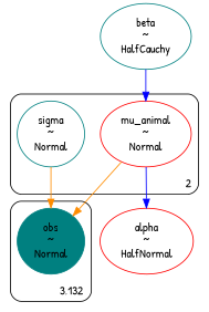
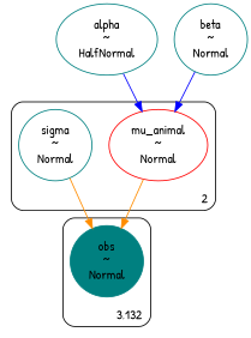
  digraph {
    fontname="Patrick Hand"
    node [color=teal fontname="Patrick Hand"]
    edge [color=darkorange fontname="Patrick Hand"]
    n1 [color=red label="mu_animal\n~\nNormal"]
    n2 [label="sigma\n~\nNormal"]
    n3 [label="obs\n~\nNormal" style=filled]
-   n4 [color=red label="alpha\n~\nHalfNormal"]
-   n5 [label="beta\n~\nHalfCauchy"]
+   n4 [label="alpha\n~\nHalfNormal"]
+   n5 [label="beta\n~\nNormal"]
    subgraph cluster_1 {
      label=2
      labeljust=r
      labelloc=b
      style=rounded
      n1
      n2
    }
    subgraph cluster_2 {
      label="3,132"
      labeljust=r
      labelloc=b
      style=rounded
      n3
    }
    n1 -> n3
    n2 -> n3
-   n1 -> n4 [color=blue]
+   n4 -> n1 [color=blue]
    n5 -> n1 [color=blue]
  }
